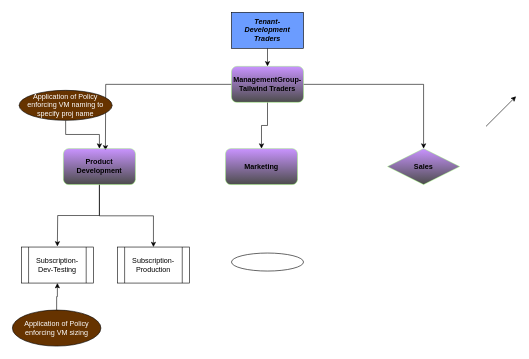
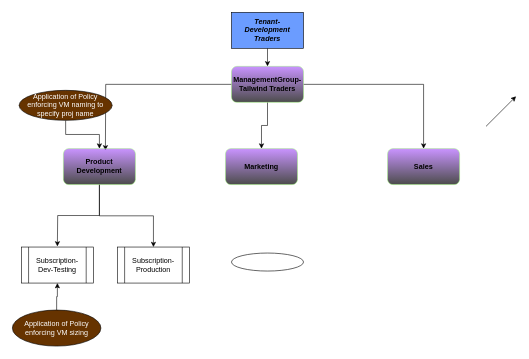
  <mxCell id="0" />
  <mxCell id="1" parent="0" />
  <mxCell id="2" style="edgeStyle=orthogonalEdgeStyle;rounded=0;orthogonalLoop=1;jettySize=auto;html=1;exitX=0.5;exitY=1;exitDx=0;exitDy=0;entryX=0.5;entryY=0;entryDx=0;entryDy=0;" parent="1" source="3" target="7" edge="1"><mxGeometry relative="1" as="geometry" /></mxCell>
  <mxCell id="3" value="Tenant-Development Traders&lt;br&gt;" style="rounded=0;whiteSpace=wrap;html=1;fontStyle=3;fillColor=#6B9CFF;" parent="1" vertex="1"><mxGeometry x="385" y="20" width="120" height="60" as="geometry" /></mxCell>
  <mxCell id="4" style="edgeStyle=orthogonalEdgeStyle;rounded=0;orthogonalLoop=1;jettySize=auto;html=1;exitX=0.5;exitY=1;exitDx=0;exitDy=0;" parent="1" source="7" target="11" edge="1"><mxGeometry relative="1" as="geometry" /></mxCell>
  <mxCell id="5" style="edgeStyle=orthogonalEdgeStyle;rounded=0;orthogonalLoop=1;jettySize=auto;html=1;exitX=0;exitY=0.5;exitDx=0;exitDy=0;" parent="1" source="7" edge="1"><mxGeometry relative="1" as="geometry"><mxPoint x="175" y="250" as="targetPoint" /></mxGeometry></mxCell>
  <mxCell id="6" style="edgeStyle=orthogonalEdgeStyle;rounded=0;orthogonalLoop=1;jettySize=auto;html=1;exitX=1;exitY=0.5;exitDx=0;exitDy=0;entryX=0.5;entryY=0;entryDx=0;entryDy=0;" parent="1" source="7" target="12" edge="1"><mxGeometry relative="1" as="geometry" /></mxCell>
  <mxCell id="7" value="ManagementGroup-Tailwind Traders" style="rounded=1;whiteSpace=wrap;html=1;strokeColor=#99FF6E;fillStyle=dashed;fillColor=#B266FF;opacity=70;fontStyle=1;fontSize=12;gradientColor=default;" parent="1" vertex="1"><mxGeometry x="385" y="110" width="120" height="60" as="geometry" /></mxCell>
  <mxCell id="8" style="edgeStyle=orthogonalEdgeStyle;rounded=0;orthogonalLoop=1;jettySize=auto;html=1;exitX=0.5;exitY=1;exitDx=0;exitDy=0;" edge="1" parent="1" source="10"><mxGeometry relative="1" as="geometry"><mxPoint x="95" y="410" as="targetPoint" /></mxGeometry></mxCell>
  <mxCell id="9" style="edgeStyle=orthogonalEdgeStyle;rounded=0;orthogonalLoop=1;jettySize=auto;html=1;exitX=0.5;exitY=1;exitDx=0;exitDy=0;entryX=0.5;entryY=0;entryDx=0;entryDy=0;" edge="1" parent="1" source="10" target="14"><mxGeometry relative="1" as="geometry" /></mxCell>
  <mxCell id="10" value="Product Development" style="rounded=1;whiteSpace=wrap;html=1;strokeColor=#99FF6E;fillStyle=dashed;fillColor=#B266FF;opacity=70;fontStyle=1;fontSize=12;gradientColor=default;" parent="1" vertex="1"><mxGeometry x="105" y="247" width="120" height="60" as="geometry" /></mxCell>
  <mxCell id="11" value="Marketing" style="rounded=1;whiteSpace=wrap;html=1;strokeColor=#99FF6E;fillStyle=dashed;fillColor=#B266FF;opacity=70;fontStyle=1;fontSize=12;gradientColor=default;" parent="1" vertex="1"><mxGeometry x="375" y="247" width="120" height="60" as="geometry" /></mxCell>
- <mxCell id="12" value="Sales" style="rhombus;whiteSpace=wrap;html=1;strokeColor=#99FF6E;fillStyle=dashed;fillColor=#B266FF;opacity=70;fontStyle=1;fontSize=12;gradientColor=default;" parent="1" vertex="1"><mxGeometry x="645" y="247" width="120" height="60" as="geometry" /></mxCell>
+ <mxCell id="12" value="Sales" style="rounded=1;whiteSpace=wrap;html=1;strokeColor=#99FF6E;fillStyle=dashed;fillColor=#B266FF;opacity=70;fontStyle=1;fontSize=12;gradientColor=default;" parent="1" vertex="1"><mxGeometry x="645" y="247" width="120" height="60" as="geometry" /></mxCell>
  <mxCell id="13" value="Subscription-Dev-Testing" style="shape=process;whiteSpace=wrap;html=1;backgroundOutline=1;" parent="1" vertex="1"><mxGeometry x="35" y="411" width="120" height="60" as="geometry" /></mxCell>
  <mxCell id="14" value="Subscription-Production" style="shape=process;whiteSpace=wrap;html=1;backgroundOutline=1;" parent="1" vertex="1"><mxGeometry x="195" y="411" width="120" height="60" as="geometry" /></mxCell>
  <mxCell id="15" value="" style="ellipse;whiteSpace=wrap;html=1;" parent="1" vertex="1"><mxGeometry x="385" y="421" width="120" height="30" as="geometry" /></mxCell>
  <mxCell id="16" style="edgeStyle=orthogonalEdgeStyle;rounded=0;orthogonalLoop=1;jettySize=auto;html=1;exitX=0.5;exitY=0;exitDx=0;exitDy=0;" parent="1" source="17" target="13" edge="1"><mxGeometry relative="1" as="geometry" /></mxCell>
  <mxCell id="17" value="Application of Policy enforcing VM sizing" style="ellipse;whiteSpace=wrap;html=1;fillColor=#663300;fontColor=#FFFFFF;" parent="1" vertex="1"><mxGeometry x="20" y="516" width="147.5" height="60" as="geometry" /></mxCell>
  <mxCell id="18" style="edgeStyle=orthogonalEdgeStyle;rounded=0;orthogonalLoop=1;jettySize=auto;html=1;exitX=0.5;exitY=1;exitDx=0;exitDy=0;" parent="1" source="19" target="10" edge="1"><mxGeometry relative="1" as="geometry" /></mxCell>
  <mxCell id="19" value="Application of Policy enforcing VM naming to specify proj name" style="ellipse;whiteSpace=wrap;html=1;fillColor=#663300;fontColor=#FFFFFF;" parent="1" vertex="1"><mxGeometry x="31.25" y="150" width="155" height="50" as="geometry" /></mxCell>
  <mxCell id="20" value="" style="endArrow=classic;html=1;rounded=0;" edge="1" parent="1"><mxGeometry width="50" height="50" relative="1" as="geometry"><mxPoint x="809" y="210" as="sourcePoint" /><mxPoint x="859" y="160" as="targetPoint" /></mxGeometry></mxCell>
